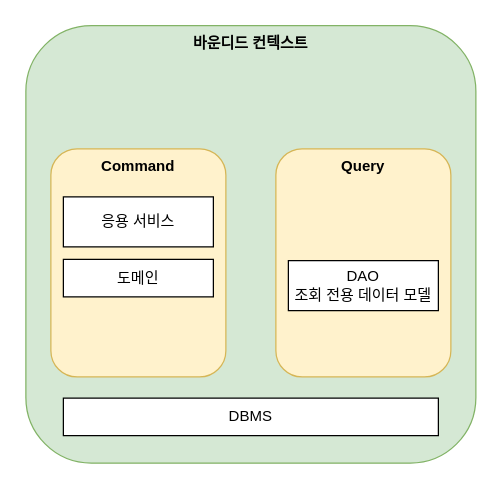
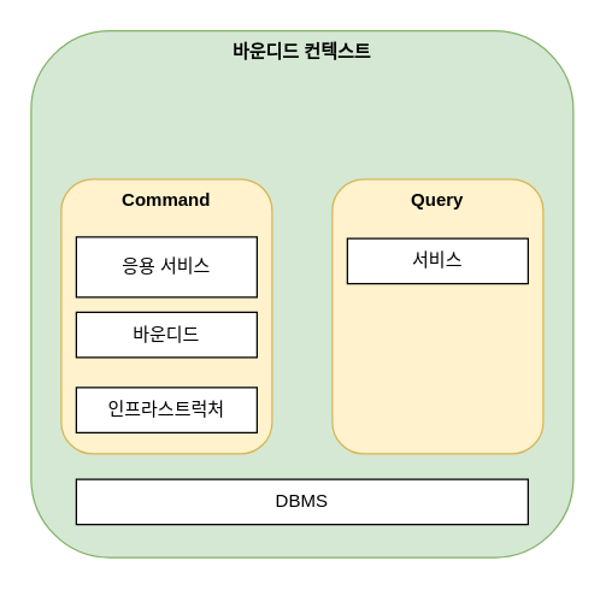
  <mxCell id="0" />
  <mxCell id="1" parent="0" />
  <mxCell id="2" value="바운디드 컨텍스트" style="rounded=1;whiteSpace=wrap;html=1;verticalAlign=top;fontStyle=1;fillColor=#d5e8d4;strokeColor=#82b366;" vertex="1" parent="1"><mxGeometry x="20" y="20" width="360" height="350" as="geometry" /></mxCell>
  <mxCell id="3" value="Command" style="rounded=1;whiteSpace=wrap;html=1;verticalAlign=top;fontStyle=1;fillColor=#fff2cc;strokeColor=#d6b656;" vertex="1" parent="1"><mxGeometry x="40" y="118.5" width="140" height="182.5" as="geometry" /></mxCell>
  <mxCell id="4" value="DBMS" style="rounded=0;whiteSpace=wrap;html=1;" vertex="1" parent="1"><mxGeometry x="50" y="318" width="300" height="30" as="geometry" /></mxCell>
  <mxCell id="5" value="응용 서비스" style="rounded=0;whiteSpace=wrap;html=1;" vertex="1" parent="1"><mxGeometry x="50" y="157" width="120" height="40" as="geometry" /></mxCell>
- <mxCell id="7" value="도메인" style="rounded=0;whiteSpace=wrap;html=1;" vertex="1" parent="1"><mxGeometry x="50" y="207" width="120" height="30" as="geometry" /></mxCell>
+ <mxCell id="6" value="인프라스트럭처" style="rounded=0;whiteSpace=wrap;html=1;" vertex="1" parent="1"><mxGeometry x="50" y="257" width="120" height="30" as="geometry" /></mxCell>
+ <mxCell id="7" value="바운디드" style="rounded=0;whiteSpace=wrap;html=1;" vertex="1" parent="1"><mxGeometry x="50" y="207" width="120" height="30" as="geometry" /></mxCell>
  <mxCell id="8" value="Query" style="rounded=1;whiteSpace=wrap;html=1;verticalAlign=top;fontStyle=1;fillColor=#fff2cc;strokeColor=#d6b656;" vertex="1" parent="1"><mxGeometry x="220" y="118.5" width="140" height="182.5" as="geometry" /></mxCell>
- <mxCell id="10" value="DAO&lt;div&gt;조회 전용 데이터 모델&lt;/div&gt;" style="rounded=0;whiteSpace=wrap;html=1;" vertex="1" parent="1"><mxGeometry x="230" y="208" width="120" height="40" as="geometry" /></mxCell>
+ <mxCell id="9" value="서비스" style="rounded=0;whiteSpace=wrap;html=1;" vertex="1" parent="1"><mxGeometry x="230" y="158" width="120" height="30" as="geometry" /></mxCell>
